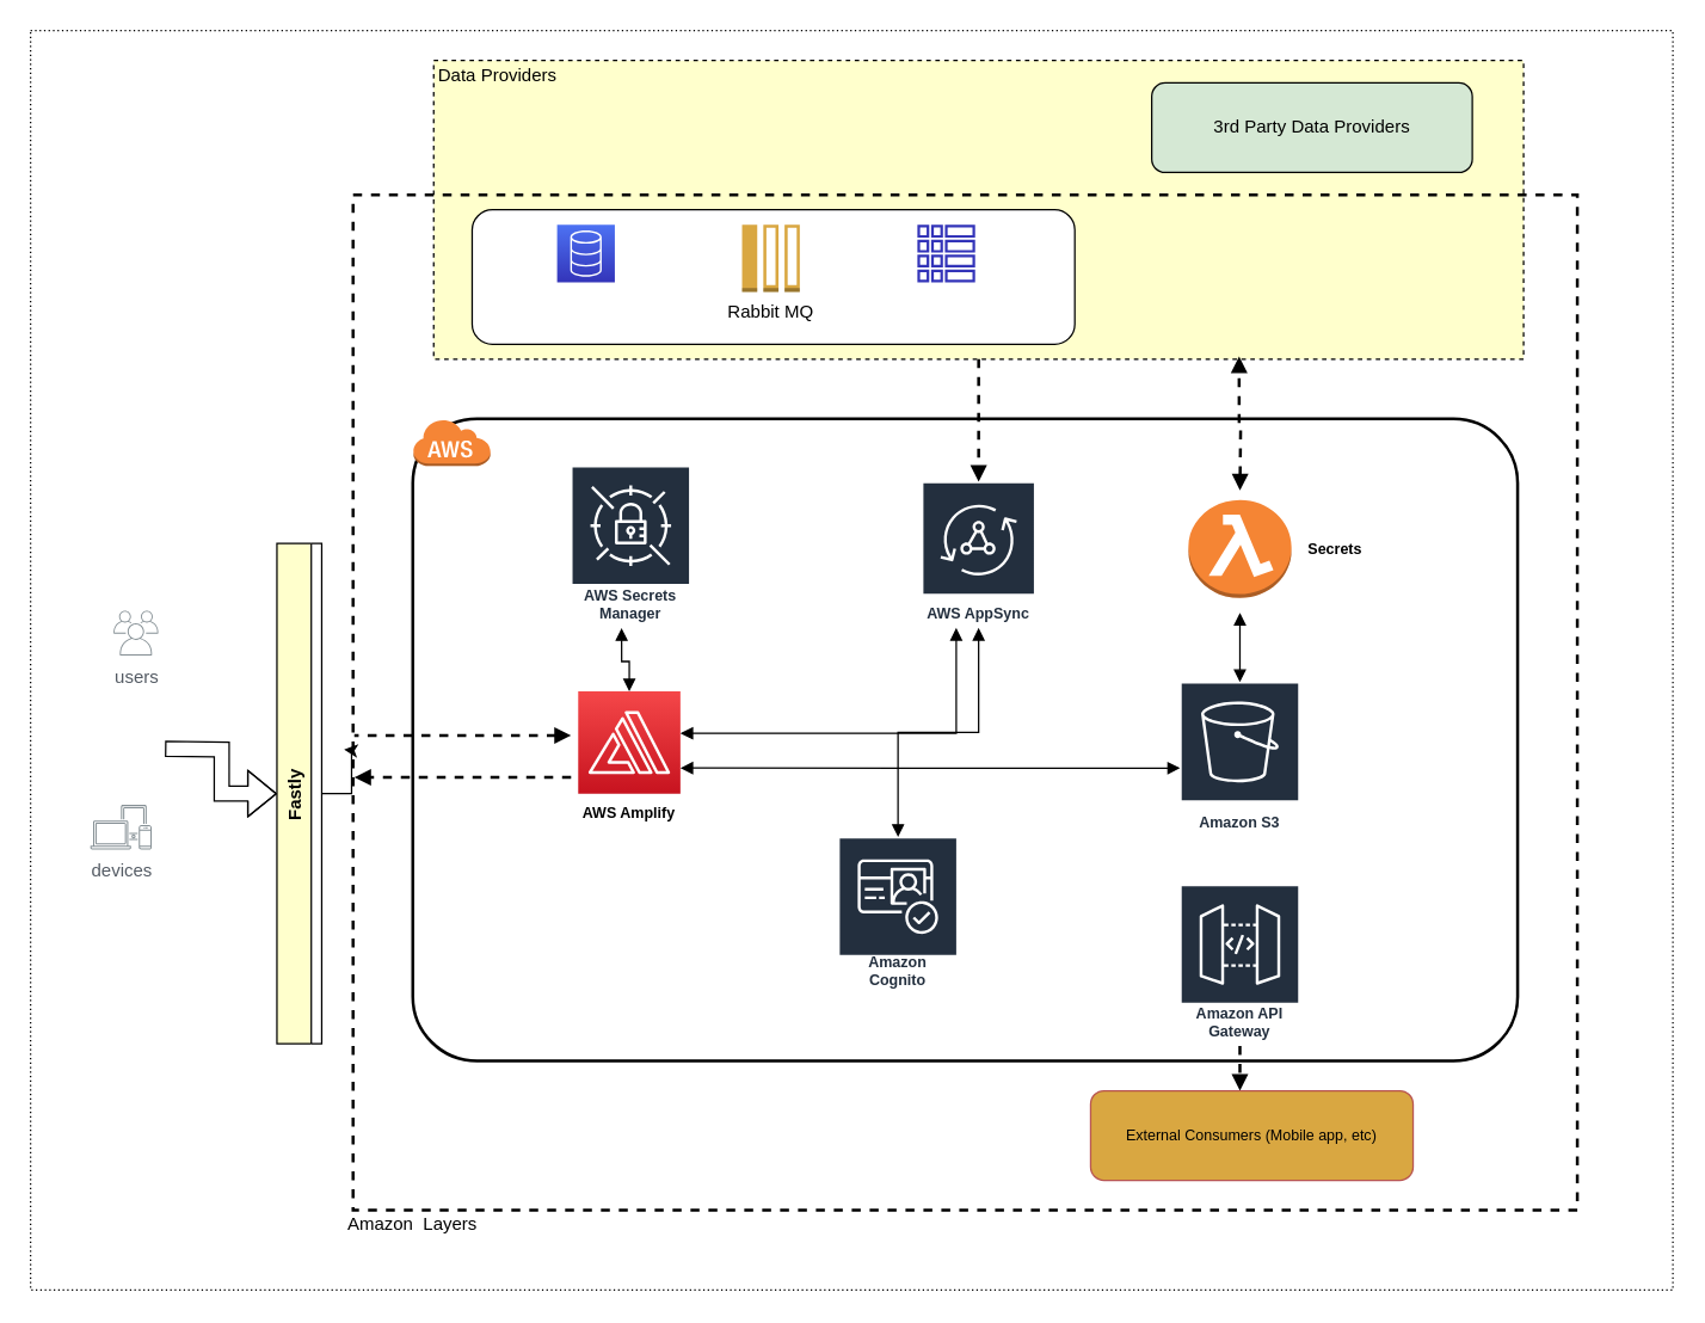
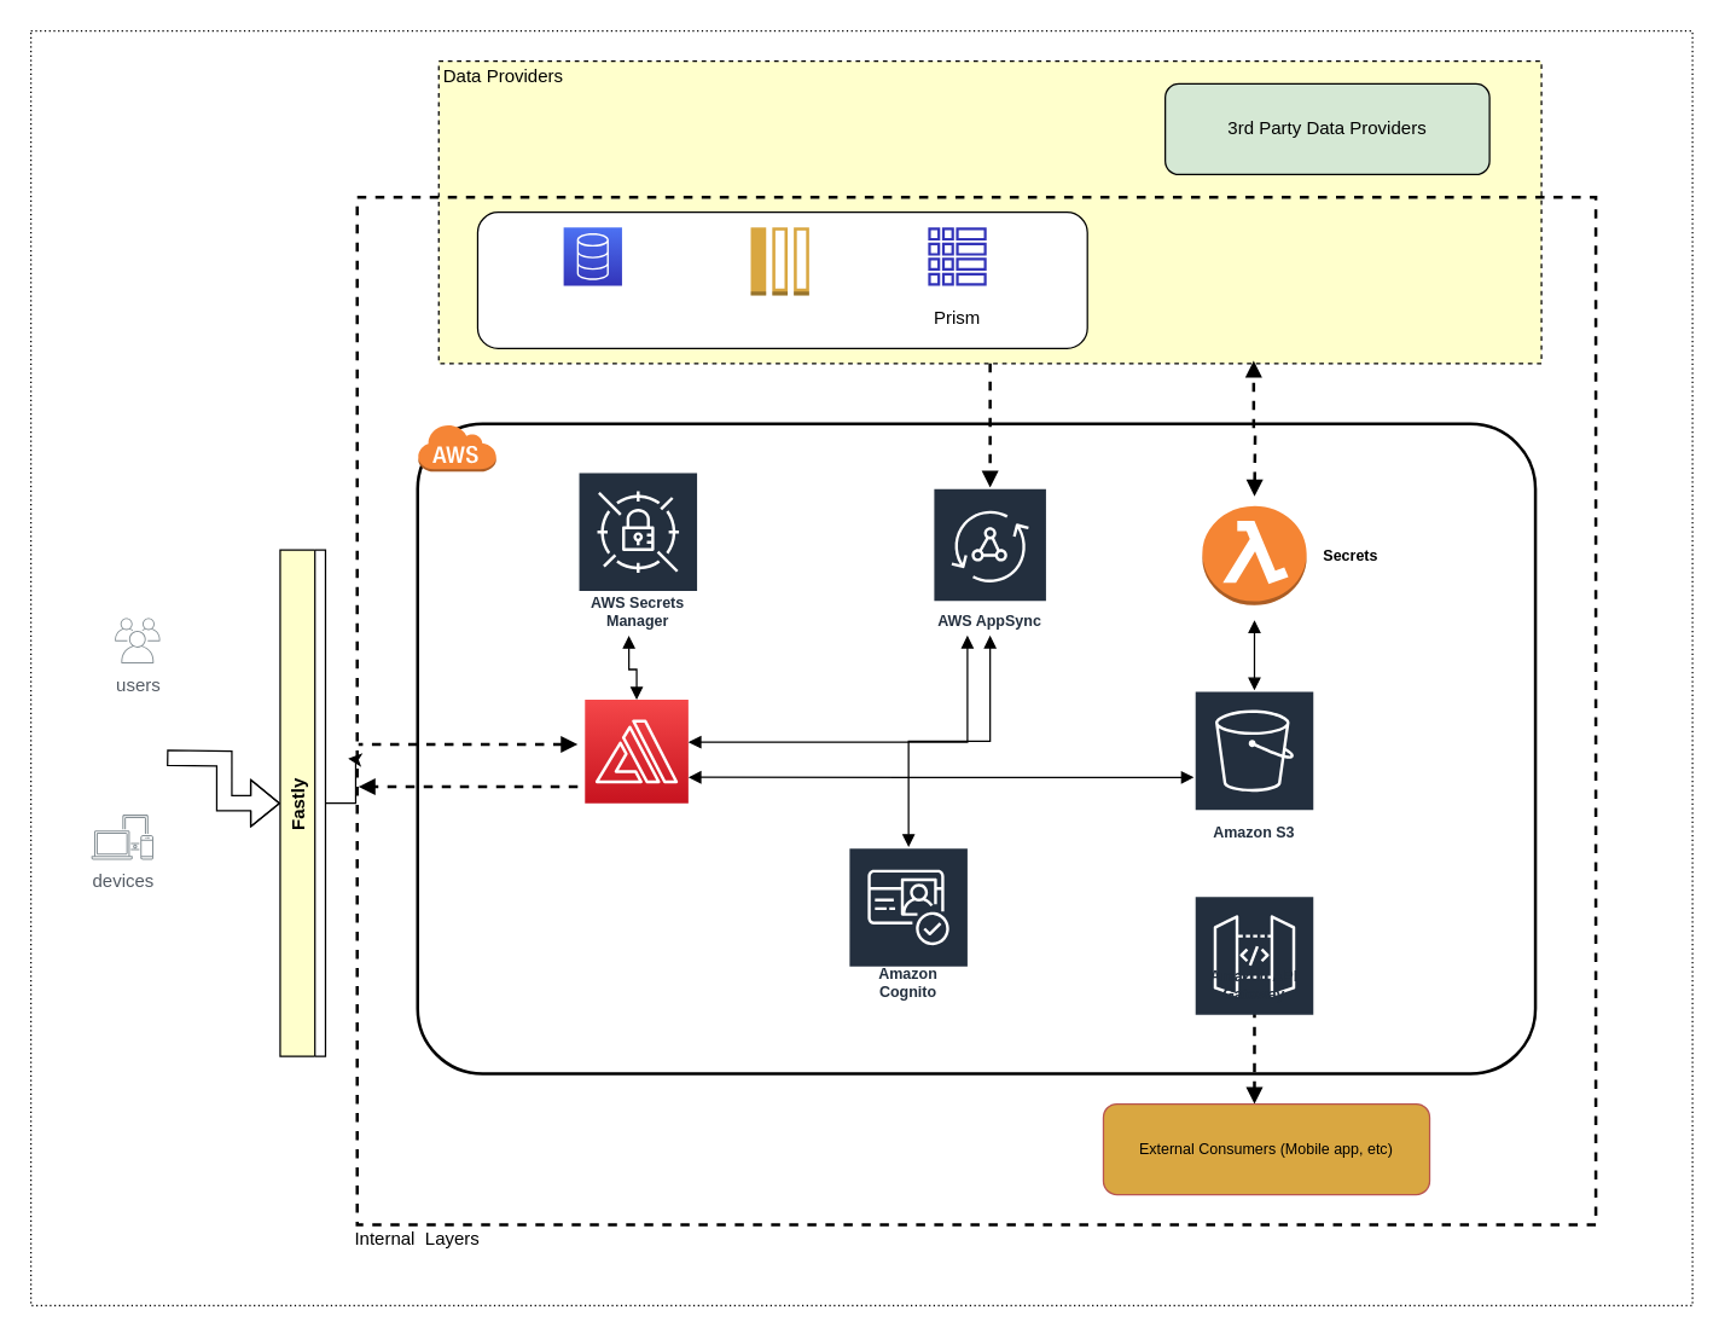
  <mxCell id="0" />
  <mxCell id="1" parent="0" />
  <mxCell id="2" value="" style="group" parent="1" vertex="1" connectable="0"><mxGeometry x="290" y="40" width="730" height="200" as="geometry" /></mxCell>
  <mxCell id="3" value="" style="group" parent="2" vertex="1" connectable="0"><mxGeometry width="730" height="200" as="geometry" /></mxCell>
  <mxCell id="4" value="" style="rounded=0;whiteSpace=wrap;html=1;dashed=1;shadow=0;fillColor=#FFFFCC;" parent="3" vertex="1"><mxGeometry width="730" height="200" as="geometry" /></mxCell>
  <mxCell id="5" value="Data Providers" style="text;html=1;strokeColor=none;fillColor=none;align=center;verticalAlign=middle;whiteSpace=wrap;rounded=0;dashed=1;" parent="3" vertex="1"><mxGeometry width="85.882" height="20" as="geometry" /></mxCell>
  <mxCell id="6" value="3rd Party Data Providers" style="rounded=1;whiteSpace=wrap;html=1;fillColor=#d5e8d4;" parent="2" vertex="1"><mxGeometry x="480.941" y="15" width="214.706" height="60" as="geometry" /></mxCell>
  <mxCell id="7" value="" style="group" parent="2" vertex="1" connectable="0"><mxGeometry x="25.765" y="100" width="403.647" height="90" as="geometry" /></mxCell>
  <mxCell id="8" value="" style="rounded=1;whiteSpace=wrap;html=1;" parent="7" vertex="1"><mxGeometry width="403.647" height="90" as="geometry" /></mxCell>
  <mxCell id="9" value="" style="group" parent="7" vertex="1" connectable="0"><mxGeometry x="25.765" y="10" width="100.912" height="69" as="geometry" /></mxCell>
  <mxCell id="10" value="" style="points=[[0,0,0],[0.25,0,0],[0.5,0,0],[0.75,0,0],[1,0,0],[0,1,0],[0.25,1,0],[0.5,1,0],[0.75,1,0],[1,1,0],[0,0.25,0],[0,0.5,0],[0,0.75,0],[1,0.25,0],[1,0.5,0],[1,0.75,0]];outlineConnect=0;fontColor=#232F3E;gradientColor=#4D72F3;gradientDirection=north;fillColor=#3334B9;strokeColor=#ffffff;dashed=0;verticalLabelPosition=bottom;verticalAlign=top;align=center;html=1;fontSize=12;fontStyle=0;aspect=fixed;shape=mxgraph.aws4.resourceIcon;resIcon=mxgraph.aws4.database;" parent="9" vertex="1"><mxGeometry x="31.132" width="38.647" height="38.647" as="geometry" /></mxCell>
  <mxCell id="11" value="" style="group" parent="7" vertex="1" connectable="0"><mxGeometry x="157.165" y="10" width="85.882" height="69" as="geometry" /></mxCell>
  <mxCell id="12" value="" style="group" parent="11" vertex="1" connectable="0"><mxGeometry width="85.882" height="69" as="geometry" /></mxCell>
  <mxCell id="13" value="" style="outlineConnect=0;dashed=0;verticalLabelPosition=bottom;verticalAlign=top;align=center;html=1;shape=mxgraph.aws3.message;fillColor=#D9A741;gradientColor=none;" parent="12" vertex="1"><mxGeometry x="23.618" width="38.647" height="45" as="geometry" /></mxCell>
- <mxCell id="14" value="Rabbit MQ" style="text;html=1;strokeColor=none;fillColor=none;align=center;verticalAlign=middle;whiteSpace=wrap;rounded=0;dashed=1;" parent="12" vertex="1"><mxGeometry y="49" width="85.882" height="20" as="geometry" /></mxCell>
  <mxCell id="15" value="" style="group" parent="7" vertex="1" connectable="0"><mxGeometry x="267.094" y="10" width="100.912" height="69.5" as="geometry" /></mxCell>
  <mxCell id="16" value="" style="outlineConnect=0;fontColor=#232F3E;gradientColor=none;fillColor=#3334B9;strokeColor=none;dashed=0;verticalLabelPosition=bottom;verticalAlign=top;align=center;html=1;fontSize=12;fontStyle=0;aspect=fixed;pointerEvents=1;shape=mxgraph.aws4.global_secondary_index;" parent="15" vertex="1"><mxGeometry x="31.132" width="38.647" height="38.647" as="geometry" /></mxCell>
+ <mxCell id="17" value="Prism" style="text;html=1;strokeColor=none;fillColor=none;align=center;verticalAlign=middle;whiteSpace=wrap;rounded=0;dashed=1;" parent="15" vertex="1"><mxGeometry y="49.5" width="100.912" height="20" as="geometry" /></mxCell>
  <mxCell id="18" value="" style="group" parent="1" vertex="1" connectable="0"><mxGeometry x="60" y="333.5" width="1060" height="530" as="geometry" /></mxCell>
  <mxCell id="19" value="users" style="outlineConnect=0;gradientColor=none;fontColor=#545B64;strokeColor=none;fillColor=#879196;dashed=0;verticalLabelPosition=bottom;verticalAlign=top;align=center;html=1;fontSize=12;fontStyle=0;aspect=fixed;shape=mxgraph.aws4.illustration_users;pointerEvents=1" parent="18" vertex="1"><mxGeometry x="15.55" y="75" width="30" height="30" as="geometry" /></mxCell>
  <mxCell id="20" value="devices" style="outlineConnect=0;gradientColor=none;fontColor=#545B64;strokeColor=none;fillColor=#879196;dashed=0;verticalLabelPosition=bottom;verticalAlign=top;align=center;html=1;fontSize=12;fontStyle=0;aspect=fixed;shape=mxgraph.aws4.illustration_devices;pointerEvents=1" parent="18" vertex="1"><mxGeometry y="205" width="41.1" height="30" as="geometry" /></mxCell>
  <mxCell id="21" value="" style="edgeStyle=orthogonalEdgeStyle;rounded=0;orthogonalLoop=1;jettySize=auto;html=1;" parent="18" source="23" edge="1"><mxGeometry relative="1" as="geometry"><mxPoint x="170" y="168" as="targetPoint" /></mxGeometry></mxCell>
  <mxCell id="22" style="edgeStyle=orthogonalEdgeStyle;shape=flexArrow;rounded=0;orthogonalLoop=1;jettySize=auto;html=1;startArrow=block;endArrow=none;endFill=0;" parent="18" source="23" edge="1"><mxGeometry relative="1" as="geometry"><mxPoint x="50" y="167.5" as="targetPoint" /></mxGeometry></mxCell>
  <mxCell id="23" value="Fastly" style="swimlane;horizontal=0;rounded=0;shadow=0;strokeWidth=1;fillColor=#FFFFCC;" parent="18" vertex="1"><mxGeometry x="125" y="30" width="30" height="335" as="geometry"><mxRectangle x="140" y="245" width="30" height="60" as="alternateBounds" /></mxGeometry></mxCell>
  <mxCell id="24" value="" style="whiteSpace=wrap;html=1;rounded=0;shadow=0;fontSize=10;strokeWidth=1;fillColor=none;dashed=1;dashPattern=1 2;" parent="18" vertex="1"><mxGeometry x="-40" y="-313.5" width="1100" height="843.5" as="geometry" /></mxCell>
  <mxCell id="25" style="rounded=0;orthogonalLoop=1;jettySize=auto;html=1;startArrow=none;endArrow=block;endFill=1;startFill=0;dashed=1;strokeWidth=2;" parent="1" source="4" target="34" edge="1"><mxGeometry relative="1" as="geometry" /></mxCell>
  <mxCell id="26" style="edgeStyle=orthogonalEdgeStyle;rounded=0;orthogonalLoop=1;jettySize=auto;html=1;entryX=0.739;entryY=0.991;entryDx=0;entryDy=0;entryPerimeter=0;fontSize=10;startArrow=block;startFill=1;endArrow=block;endFill=1;strokeWidth=2;dashed=1;" parent="1" target="4" edge="1"><mxGeometry relative="1" as="geometry"><mxPoint x="830.029" y="328" as="sourcePoint" /></mxGeometry></mxCell>
  <mxCell id="27" style="edgeStyle=orthogonalEdgeStyle;rounded=0;orthogonalLoop=1;jettySize=auto;html=1;fontSize=10;startArrow=none;startFill=0;endArrow=block;endFill=1;strokeWidth=2;dashed=1;" parent="1" source="39" edge="1"><mxGeometry relative="1" as="geometry"><mxPoint x="830" y="730" as="targetPoint" /></mxGeometry></mxCell>
  <mxCell id="28" value="" style="group" parent="1" vertex="1" connectable="0"><mxGeometry x="226" y="130" width="830" height="730" as="geometry" /></mxCell>
  <mxCell id="29" value="" style="rounded=0;whiteSpace=wrap;html=1;dashed=1;fillColor=none;strokeWidth=2;" parent="28" vertex="1"><mxGeometry x="10" width="820" height="680" as="geometry" /></mxCell>
- <mxCell id="30" value="Amazon&amp;nbsp; Layers" style="text;html=1;strokeColor=none;fillColor=none;align=center;verticalAlign=middle;whiteSpace=wrap;rounded=0;dashed=1;" parent="28" vertex="1"><mxGeometry y="680" width="100" height="20" as="geometry" /></mxCell>
+ <mxCell id="30" value="Internal&amp;nbsp; Layers" style="text;html=1;strokeColor=none;fillColor=none;align=center;verticalAlign=middle;whiteSpace=wrap;rounded=0;dashed=1;" parent="28" vertex="1"><mxGeometry y="680" width="100" height="20" as="geometry" /></mxCell>
  <mxCell id="31" value="" style="group" parent="28" vertex="1" connectable="0"><mxGeometry x="50" y="150" width="740" height="430" as="geometry" /></mxCell>
  <mxCell id="32" value="" style="rounded=1;arcSize=10;dashed=0;fillColor=none;gradientColor=none;strokeWidth=2;shadow=0;" parent="31" vertex="1"><mxGeometry width="740" height="430" as="geometry" /></mxCell>
  <mxCell id="33" value="" style="dashed=0;html=1;shape=mxgraph.aws3.cloud;fillColor=#F58536;gradientColor=none;dashed=0;rounded=0;shadow=0;strokeWidth=1;" parent="31" vertex="1"><mxGeometry width="52" height="31.592" as="geometry" /></mxCell>
  <mxCell id="34" value="AWS AppSync" style="outlineConnect=0;fontColor=#232F3E;gradientColor=none;strokeColor=#ffffff;fillColor=#232F3E;dashed=0;verticalLabelPosition=middle;verticalAlign=bottom;align=center;html=1;whiteSpace=wrap;fontSize=10;fontStyle=1;spacing=3;shape=mxgraph.aws4.productIcon;prIcon=mxgraph.aws4.appsync;rounded=0;shadow=0;" parent="31" vertex="1"><mxGeometry x="341" y="42.12" width="76" height="97.88" as="geometry" /></mxCell>
  <mxCell id="35" value="AWS Secrets Manager" style="outlineConnect=0;fontColor=#232F3E;gradientColor=none;strokeColor=#ffffff;fillColor=#232F3E;dashed=0;verticalLabelPosition=middle;verticalAlign=bottom;align=center;html=1;whiteSpace=wrap;fontSize=10;fontStyle=1;spacing=3;shape=mxgraph.aws4.productIcon;prIcon=mxgraph.aws4.secrets_manager;rounded=0;shadow=0;" parent="31" vertex="1"><mxGeometry x="106" y="31.59" width="80" height="108.41" as="geometry" /></mxCell>
  <mxCell id="36" style="edgeStyle=orthogonalEdgeStyle;rounded=0;orthogonalLoop=1;jettySize=auto;html=1;fontSize=10;startArrow=block;startFill=1;endArrow=block;endFill=1;strokeWidth=1;" parent="31" source="37" target="34" edge="1"><mxGeometry relative="1" as="geometry" /></mxCell>
  <mxCell id="37" value="Amazon Cognito" style="outlineConnect=0;fontColor=#232F3E;gradientColor=none;strokeColor=#ffffff;fillColor=#232F3E;dashed=0;verticalLabelPosition=middle;verticalAlign=bottom;align=center;html=1;whiteSpace=wrap;fontSize=10;fontStyle=1;spacing=3;shape=mxgraph.aws4.productIcon;prIcon=mxgraph.aws4.cognito;rounded=0;shadow=0;" parent="31" vertex="1"><mxGeometry x="285" y="280" width="80" height="106.12" as="geometry" /></mxCell>
  <mxCell id="38" style="edgeStyle=orthogonalEdgeStyle;rounded=0;orthogonalLoop=1;jettySize=auto;html=1;fontSize=10;startArrow=block;startFill=1;endArrow=block;endFill=1;strokeWidth=1;" parent="31" source="48" target="34" edge="1"><mxGeometry relative="1" as="geometry"><Array as="points"><mxPoint x="364" y="210.612" /></Array></mxGeometry></mxCell>
- <mxCell id="39" value="Amazon API Gateway" style="outlineConnect=0;fontColor=#232F3E;gradientColor=none;strokeColor=#ffffff;fillColor=#232F3E;dashed=0;verticalLabelPosition=middle;verticalAlign=bottom;align=center;html=1;whiteSpace=wrap;fontSize=10;fontStyle=1;spacing=3;shape=mxgraph.aws4.productIcon;prIcon=mxgraph.aws4.api_gateway;rounded=0;shadow=0;" parent="31" vertex="1"><mxGeometry x="514" y="312" width="80" height="108" as="geometry" /></mxCell>
+ <mxCell id="39" value="Amazon API Gateway" style="outlineConnect=0;fontColor=#232F3E;gradientColor=none;strokeColor=#ffffff;fillColor=#232F3E;dashed=0;verticalLabelPosition=middle;verticalAlign=bottom;align=center;html=1;whiteSpace=wrap;fontSize=10;fontStyle=1;spacing=3;shape=mxgraph.aws4.productIcon;prIcon=mxgraph.aws4.api_gateway;rounded=0;shadow=0;" parent="31" vertex="1"><mxGeometry x="514" y="312" width="80" height="75" as="geometry" /></mxCell>
  <mxCell id="40" style="edgeStyle=orthogonalEdgeStyle;rounded=0;orthogonalLoop=1;jettySize=auto;html=1;entryX=1;entryY=0.75;entryDx=0;entryDy=0;entryPerimeter=0;fontSize=10;startArrow=block;startFill=1;endArrow=block;endFill=1;strokeWidth=1;" parent="31" source="42" target="48" edge="1"><mxGeometry relative="1" as="geometry"><Array as="points"><mxPoint x="349" y="234.306" /></Array></mxGeometry></mxCell>
  <mxCell id="41" style="edgeStyle=orthogonalEdgeStyle;rounded=0;orthogonalLoop=1;jettySize=auto;html=1;fontSize=10;startArrow=block;startFill=1;endArrow=block;endFill=1;strokeWidth=1;" parent="31" source="42" edge="1"><mxGeometry relative="1" as="geometry"><mxPoint x="554" y="129.878" as="targetPoint" /></mxGeometry></mxCell>
  <mxCell id="42" value="Amazon S3" style="outlineConnect=0;fontColor=#232F3E;gradientColor=none;strokeColor=#ffffff;fillColor=#232F3E;dashed=0;verticalLabelPosition=middle;verticalAlign=bottom;align=center;html=1;whiteSpace=wrap;fontSize=10;fontStyle=1;spacing=3;shape=mxgraph.aws4.productIcon;prIcon=mxgraph.aws4.s3;rounded=0;shadow=0;" parent="31" vertex="1"><mxGeometry x="514" y="176.39" width="80" height="103.61" as="geometry" /></mxCell>
  <mxCell id="43" value="" style="outlineConnect=0;dashed=0;verticalLabelPosition=bottom;verticalAlign=top;align=center;html=1;shape=mxgraph.aws3.lambda_function;fillColor=#F58534;gradientColor=none;rounded=0;shadow=0;fontSize=10;strokeWidth=1;" parent="31" vertex="1"><mxGeometry x="519.5" y="54.41" width="69" height="65.59" as="geometry" /></mxCell>
  <mxCell id="44" style="edgeStyle=none;rounded=0;orthogonalLoop=1;jettySize=auto;html=1;fontSize=10;startArrow=none;startFill=0;endArrow=block;endFill=1;entryX=0.001;entryY=0.584;entryDx=0;entryDy=0;entryPerimeter=0;dashed=1;strokeWidth=2;" parent="31" edge="1"><mxGeometry relative="1" as="geometry"><mxPoint x="-39.18" y="240.09" as="targetPoint" /><mxPoint x="106" y="239.995" as="sourcePoint" /></mxGeometry></mxCell>
  <mxCell id="45" style="edgeStyle=orthogonalEdgeStyle;rounded=0;orthogonalLoop=1;jettySize=auto;html=1;entryX=0.189;entryY=0.326;entryDx=0;entryDy=0;entryPerimeter=0;fontSize=10;startArrow=block;startFill=1;endArrow=block;endFill=1;strokeWidth=1;" parent="31" source="48" target="32" edge="1"><mxGeometry relative="1" as="geometry" /></mxCell>
  <mxCell id="46" value="" style="group" parent="31" vertex="1" connectable="0"><mxGeometry x="106" y="182.531" width="78" height="90.388" as="geometry" /></mxCell>
  <mxCell id="47" value="" style="group" vertex="1" connectable="0" parent="46"><mxGeometry x="4" width="70" height="90.388" as="geometry" /></mxCell>
  <mxCell id="48" value="" style="points=[[0,0,0],[0.25,0,0],[0.5,0,0],[0.75,0,0],[1,0,0],[0,1,0],[0.25,1,0],[0.5,1,0],[0.75,1,0],[1,1,0],[0,0.25,0],[0,0.5,0],[0,0.75,0],[1,0.25,0],[1,0.5,0],[1,0.75,0]];outlineConnect=0;fontColor=#232F3E;gradientColor=#F54749;gradientDirection=north;fillColor=#C7131F;strokeColor=#ffffff;dashed=0;verticalLabelPosition=bottom;verticalAlign=top;align=center;html=1;fontSize=12;fontStyle=0;aspect=fixed;shape=mxgraph.aws4.resourceIcon;resIcon=mxgraph.aws4.amplify;rounded=0;shadow=0;" parent="47" vertex="1"><mxGeometry x="0.776" width="68.449" height="68.449" as="geometry" /></mxCell>
- <mxCell id="49" value="AWS Amplify" style="text;html=1;strokeColor=none;fillColor=none;align=center;verticalAlign=middle;whiteSpace=wrap;rounded=0;shadow=0;fontStyle=1;fontSize=10;" parent="47" vertex="1"><mxGeometry y="72.837" width="70" height="17.551" as="geometry" /></mxCell>
  <mxCell id="50" style="edgeStyle=none;rounded=0;orthogonalLoop=1;jettySize=auto;html=1;fontSize=10;startArrow=block;startFill=1;endArrow=none;endFill=0;entryX=0.001;entryY=0.584;entryDx=0;entryDy=0;entryPerimeter=0;dashed=1;strokeWidth=2;" parent="28" edge="1"><mxGeometry relative="1" as="geometry"><mxPoint x="10.82" y="362.12" as="targetPoint" /><mxPoint x="156" y="362.025" as="sourcePoint" /></mxGeometry></mxCell>
  <mxCell id="51" value="External Consumers (Mobile app, etc)" style="rounded=1;whiteSpace=wrap;html=1;shadow=0;fontSize=10;strokeWidth=1;fillColor=#d9a741;strokeColor=#b85450;" parent="28" vertex="1"><mxGeometry x="504" y="600" width="216" height="60" as="geometry" /></mxCell>
  <mxCell id="52" value="Secrets" style="text;html=1;strokeColor=none;fillColor=none;align=center;verticalAlign=middle;whiteSpace=wrap;rounded=0;dashed=1;fontStyle=1;fontSize=10;" vertex="1" parent="1"><mxGeometry x="854" y="357.205" width="80" height="20" as="geometry" /></mxCell>
